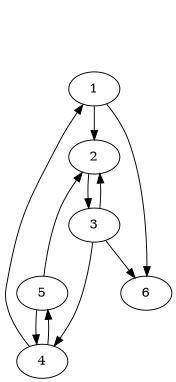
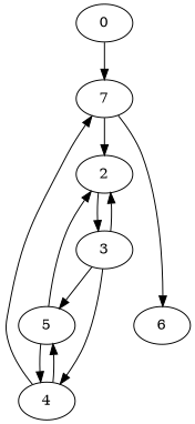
  digraph {
-   n2 [label=1]
+   n1 [label=0]
+   n2 [label=7]
    n3 [label=2]
    n4 [label=6]
    n5 [label=3]
    n6 [label=4]
    n7 [label=5]
+   n1 -> n2
    n2 -> n3
    n2 -> n4
    n3 -> n5
    n5 -> n3
    n5 -> n6
-   n5 -> n4
+   n5 -> n7
    n6 -> n2
    n6 -> n7
    n7 -> n3
    n7 -> n6
  }
